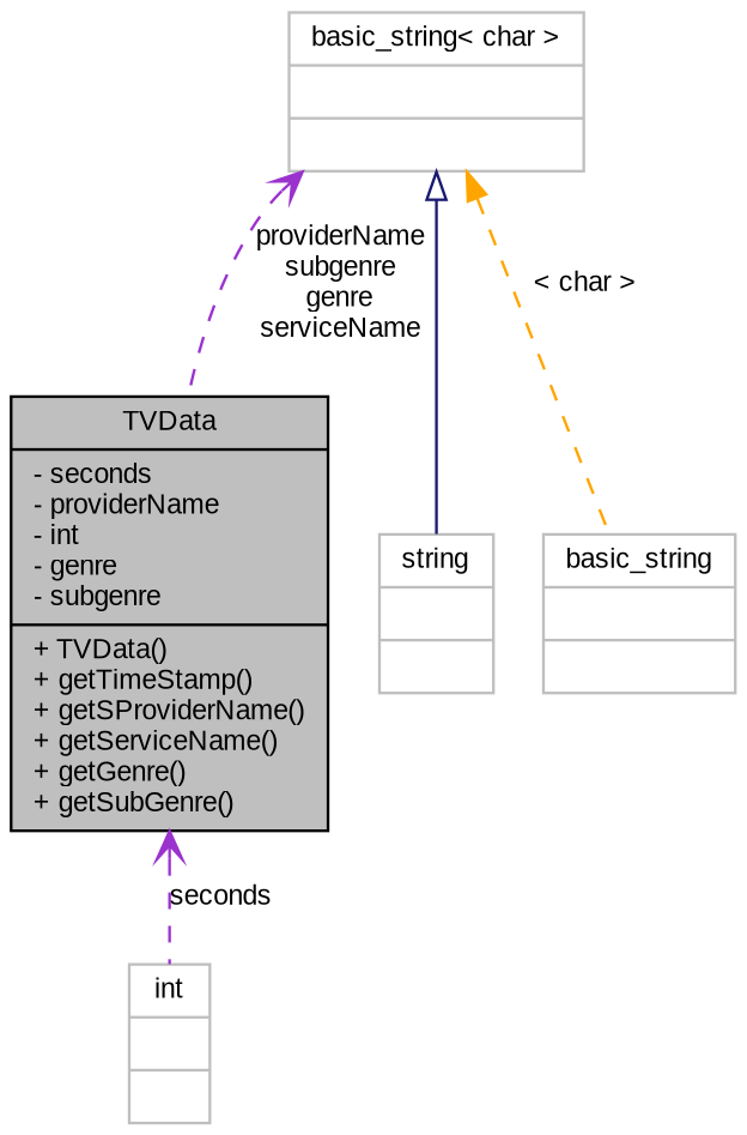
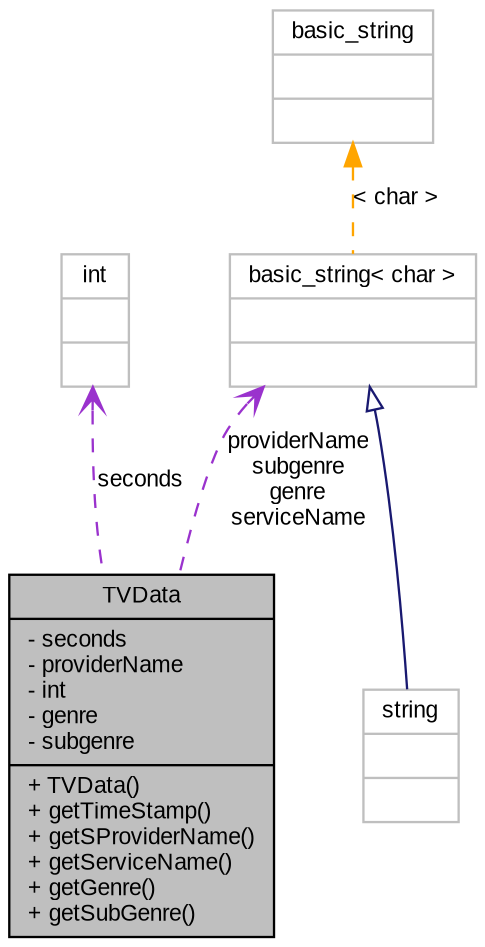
  digraph {
    fontname="Liberation Sans"
    node [color=grey75 fillcolor=white fontname="Liberation Sans" fontsize=10 shape=record style=filled]
    edge [arrowtail=open color=darkorchid3 dir=back fontname="Liberation Sans" fontsize=10 labelfontname="FreeSans.ttf" labelfontsize=10 style=dashed]
    n1 [color=black fillcolor=grey75 fontcolor=black height=0.2 label="{TVData\n|- seconds\l- providerName\l- int\l- genre\l- subgenre\l|+ TVData()\l+ getTimeStamp()\l+ getSProviderName()\l+ getServiceName()\l+ getGenre()\l+ getSubGenre()\l}" width=0.4]
    n2 [height=0.2 label="{int\n||}" width=0.4]
    n3 [height=0.2 label="{string\n||}" width=0.4]
    n4 [height=0.2 label="{basic_string\< char \>\n||}" width=0.4]
    n5 [height=0.2 label="{basic_string\n||}" width=0.4]
-   n1 -> n2 [label=seconds]
+   n2 -> n1 [label=seconds]
    n4 -> n1 [label="providerName\nsubgenre\ngenre\nserviceName"]
    n4 -> n3 [arrowtail=empty color=midnightblue style=solid]
-   n4 -> n5 [color=orange label="\< char \>" arrowtail=""]
+   n5 -> n4 [color=orange label="\< char \>" arrowtail=""]
  }
